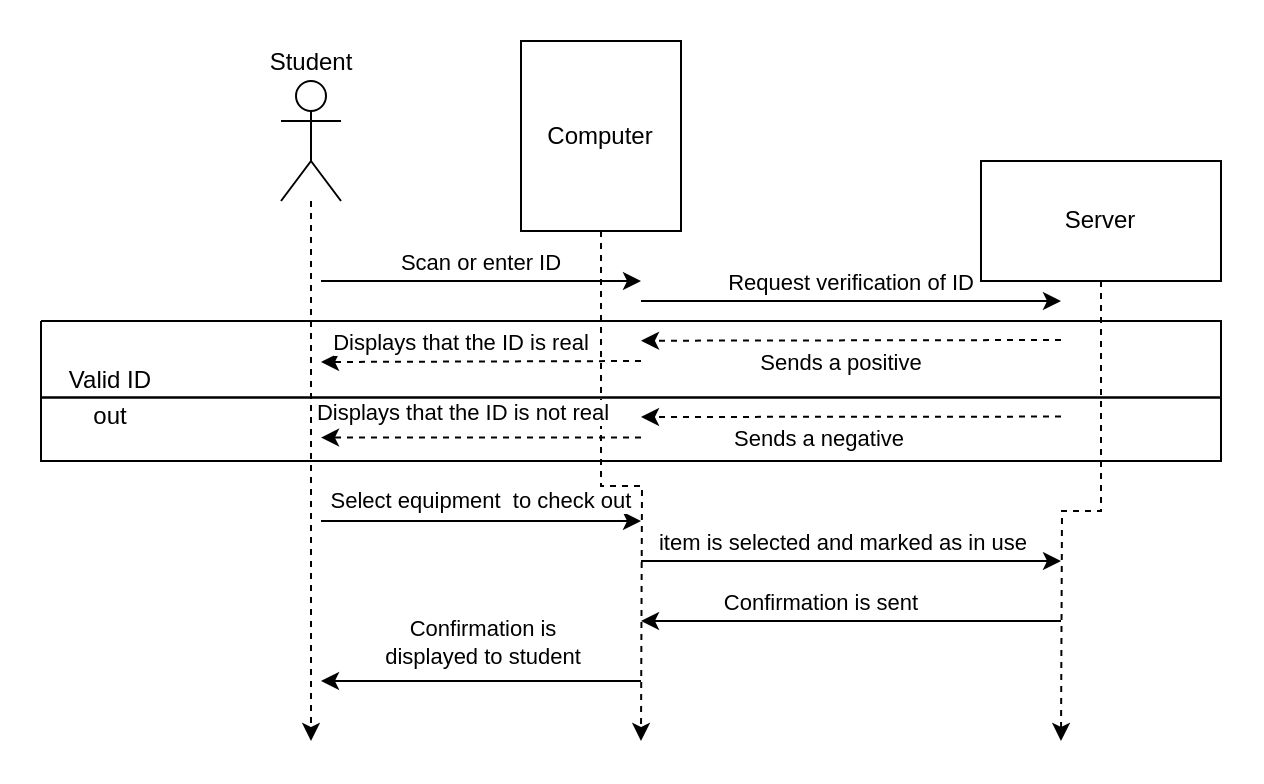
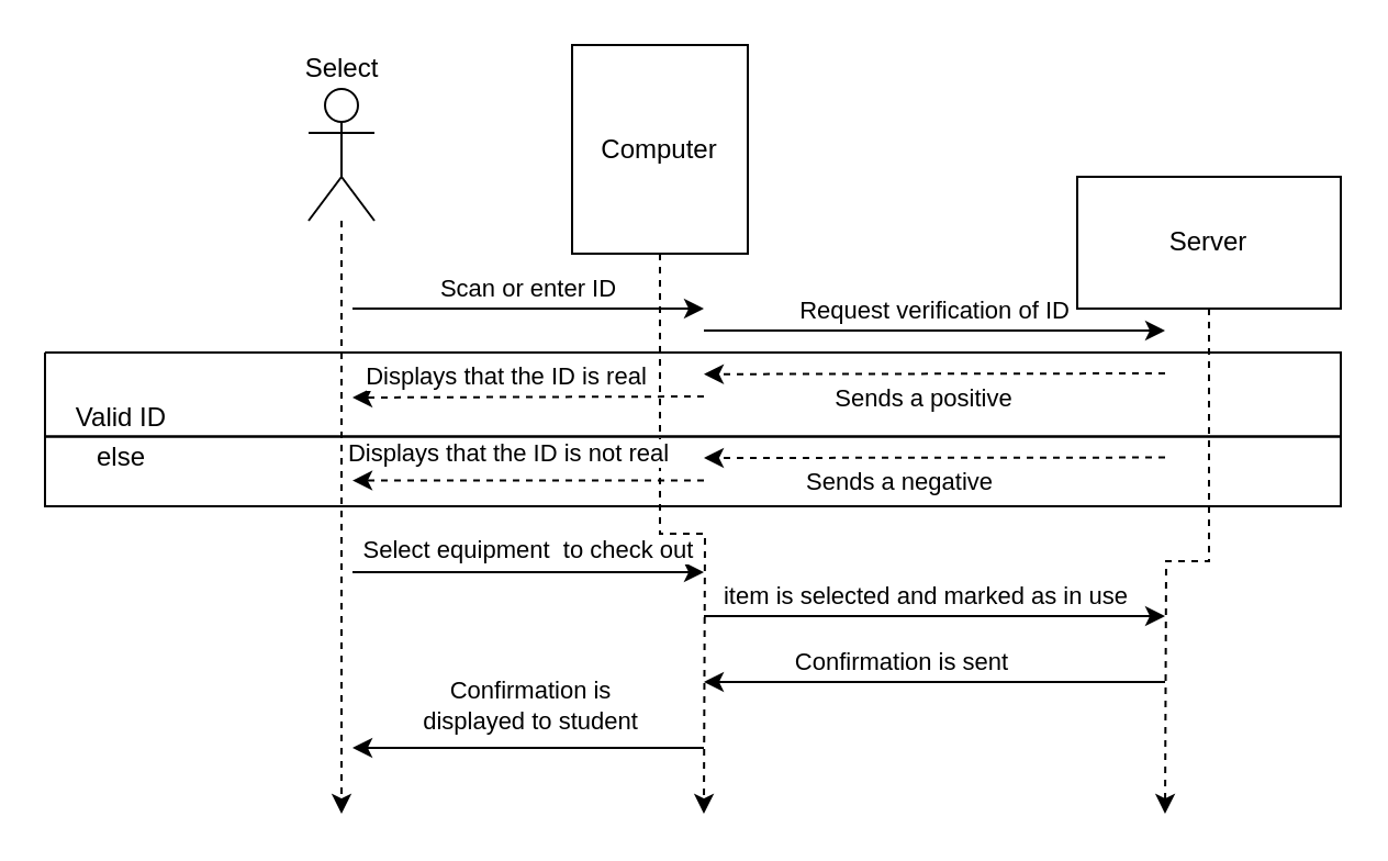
  <mxCell id="0" />
  <mxCell id="1" parent="0" />
  <mxCell id="2" value="" style="edgeStyle=orthogonalEdgeStyle;rounded=0;orthogonalLoop=1;jettySize=auto;html=1;dashed=1;" parent="1" source="3" edge="1"><mxGeometry relative="1" as="geometry"><mxPoint x="155" y="370" as="targetPoint" /><Array as="points"><mxPoint x="155" y="370" /></Array></mxGeometry></mxCell>
- <mxCell id="3" value="Student" style="shape=umlActor;verticalLabelPosition=top;verticalAlign=bottom;html=1;outlineConnect=0;labelPosition=center;align=center;" parent="1" vertex="1"><mxGeometry x="140" y="40" width="30" height="60" as="geometry" /></mxCell>
+ <mxCell id="3" value="Select" style="shape=umlActor;verticalLabelPosition=top;verticalAlign=bottom;html=1;outlineConnect=0;labelPosition=center;align=center;" parent="1" vertex="1"><mxGeometry x="140" y="40" width="30" height="60" as="geometry" /></mxCell>
  <mxCell id="4" style="edgeStyle=orthogonalEdgeStyle;rounded=0;orthogonalLoop=1;jettySize=auto;html=1;exitX=0.5;exitY=1;exitDx=0;exitDy=0;dashed=1;" parent="1" source="5" edge="1"><mxGeometry relative="1" as="geometry"><mxPoint x="320" y="370" as="targetPoint" /></mxGeometry></mxCell>
  <mxCell id="5" value="Computer" style="rounded=0;whiteSpace=wrap;html=1;" parent="1" vertex="1"><mxGeometry x="260" y="20" width="80" height="95" as="geometry" /></mxCell>
  <mxCell id="6" style="edgeStyle=orthogonalEdgeStyle;rounded=0;orthogonalLoop=1;jettySize=auto;html=1;exitX=0.5;exitY=1;exitDx=0;exitDy=0;dashed=1;" parent="1" source="7" edge="1"><mxGeometry relative="1" as="geometry"><mxPoint x="530" y="370" as="targetPoint" /></mxGeometry></mxCell>
  <mxCell id="7" value="Server" style="rounded=0;whiteSpace=wrap;html=1;" parent="1" vertex="1"><mxGeometry x="490" y="80" width="120" height="60" as="geometry" /></mxCell>
  <mxCell id="8" value="" style="swimlane;html=1;childLayout=stackLayout;resizeParent=1;resizeParentMax=0;horizontal=1;startSize=0;horizontalStack=0;" parent="1" vertex="1"><mxGeometry x="20" y="160" width="590" height="70" as="geometry" /></mxCell>
  <mxCell id="9" value="" style="swimlane;html=1;startSize=0;horizontal=0;" parent="8" vertex="1"><mxGeometry width="590" height="38.29" as="geometry" /></mxCell>
  <mxCell id="10" value="Valid ID" style="text;html=1;strokeColor=none;fillColor=none;align=center;verticalAlign=middle;whiteSpace=wrap;rounded=0;" parent="9" vertex="1"><mxGeometry x="10" y="20" width="50" height="20" as="geometry" /></mxCell>
  <mxCell id="11" value="" style="endArrow=classic;html=1;dashed=1;" parent="9" edge="1"><mxGeometry width="50" height="50" relative="1" as="geometry"><mxPoint x="300" y="20" as="sourcePoint" /><mxPoint x="140" y="20.5" as="targetPoint" /></mxGeometry></mxCell>
  <mxCell id="12" value="Displays that the ID is real" style="edgeLabel;html=1;align=center;verticalAlign=middle;resizable=0;points=[];" parent="11" vertex="1" connectable="0"><mxGeometry x="0.225" y="-1" relative="1" as="geometry"><mxPoint x="8" y="-9" as="offset" /></mxGeometry></mxCell>
  <mxCell id="13" value="" style="endArrow=classic;html=1;dashed=1;" edge="1" parent="9"><mxGeometry width="50" height="50" relative="1" as="geometry"><mxPoint x="510" y="9.5" as="sourcePoint" /><mxPoint x="300" y="9.86" as="targetPoint" /></mxGeometry></mxCell>
  <mxCell id="14" value="Sends a positive" style="edgeLabel;html=1;align=center;verticalAlign=middle;resizable=0;points=[];" vertex="1" connectable="0" parent="13"><mxGeometry x="0.225" y="-1" relative="1" as="geometry"><mxPoint x="19" y="12.14" as="offset" /></mxGeometry></mxCell>
  <mxCell id="15" value="" style="swimlane;html=1;startSize=0;horizontal=0;" parent="8" vertex="1"><mxGeometry y="38.29" width="590" height="31.71" as="geometry" /></mxCell>
- <mxCell id="16" value="out" style="text;html=1;strokeColor=none;fillColor=none;align=center;verticalAlign=middle;whiteSpace=wrap;rounded=0;" parent="15" vertex="1"><mxGeometry x="15" y="-2.132e-14" width="40" height="20" as="geometry" /></mxCell>
+ <mxCell id="16" value="else" style="text;html=1;strokeColor=none;fillColor=none;align=center;verticalAlign=middle;whiteSpace=wrap;rounded=0;" parent="15" vertex="1"><mxGeometry x="15" y="-2.132e-14" width="40" height="20" as="geometry" /></mxCell>
  <mxCell id="17" value="" style="endArrow=classic;html=1;labelPosition=center;verticalLabelPosition=top;align=center;verticalAlign=bottom;dashed=1;" parent="15" edge="1"><mxGeometry width="50" height="50" relative="1" as="geometry"><mxPoint x="300" y="20" as="sourcePoint" /><mxPoint x="140" y="20" as="targetPoint" /></mxGeometry></mxCell>
  <mxCell id="18" value="Displays that the ID is not real" style="edgeLabel;html=1;align=center;verticalAlign=bottom;resizable=0;points=[];labelPosition=center;verticalLabelPosition=top;" parent="17" vertex="1" connectable="0"><mxGeometry x="0.338" y="2" relative="1" as="geometry"><mxPoint x="17" y="-6.14" as="offset" /></mxGeometry></mxCell>
  <mxCell id="19" value="" style="endArrow=classic;html=1;dashed=1;" edge="1" parent="15"><mxGeometry width="50" height="50" relative="1" as="geometry"><mxPoint x="510" y="9.5" as="sourcePoint" /><mxPoint x="300" y="9.71" as="targetPoint" /></mxGeometry></mxCell>
  <mxCell id="20" value="Sends a negative" style="edgeLabel;html=1;align=center;verticalAlign=middle;resizable=0;points=[];" vertex="1" connectable="0" parent="19"><mxGeometry x="0.225" y="-1" relative="1" as="geometry"><mxPoint x="8" y="11.19" as="offset" /></mxGeometry></mxCell>
  <mxCell id="21" value="Scan or enter ID" style="endArrow=classic;html=1;labelPosition=center;verticalLabelPosition=top;align=center;verticalAlign=bottom;" parent="1" edge="1"><mxGeometry width="50" height="50" relative="1" as="geometry"><mxPoint x="160" y="140" as="sourcePoint" /><mxPoint x="320" y="140" as="targetPoint" /></mxGeometry></mxCell>
  <mxCell id="22" value="Select equipment&amp;nbsp; to check out" style="endArrow=classic;html=1;" parent="1" edge="1"><mxGeometry y="10" width="50" height="50" relative="1" as="geometry"><mxPoint x="160" y="260" as="sourcePoint" /><mxPoint x="320" y="260" as="targetPoint" /><mxPoint as="offset" /></mxGeometry></mxCell>
  <mxCell id="23" value="" style="endArrow=classic;html=1;" parent="1" edge="1"><mxGeometry width="50" height="50" relative="1" as="geometry"><mxPoint x="320" y="280" as="sourcePoint" /><mxPoint x="530" y="280" as="targetPoint" /></mxGeometry></mxCell>
  <mxCell id="24" value="item is selected and marked as in use" style="edgeLabel;html=1;align=center;verticalAlign=middle;resizable=0;points=[];" parent="23" vertex="1" connectable="0"><mxGeometry x="-0.181" y="-1" relative="1" as="geometry"><mxPoint x="14" y="-11" as="offset" /></mxGeometry></mxCell>
  <mxCell id="25" value="" style="endArrow=classic;html=1;" parent="1" edge="1"><mxGeometry width="50" height="50" relative="1" as="geometry"><mxPoint x="530" y="310" as="sourcePoint" /><mxPoint x="320" y="310" as="targetPoint" /></mxGeometry></mxCell>
  <mxCell id="26" value="Confirmation is sent" style="edgeLabel;html=1;align=center;verticalAlign=middle;resizable=0;points=[];" parent="25" vertex="1" connectable="0"><mxGeometry x="0.152" y="-3" relative="1" as="geometry"><mxPoint y="-7" as="offset" /></mxGeometry></mxCell>
  <mxCell id="27" value="" style="endArrow=classic;html=1;" parent="1" edge="1"><mxGeometry width="50" height="50" relative="1" as="geometry"><mxPoint x="320" y="340" as="sourcePoint" /><mxPoint x="160" y="340" as="targetPoint" /></mxGeometry></mxCell>
  <mxCell id="28" value="Confirmation is &lt;br&gt;displayed to student" style="edgeLabel;html=1;align=center;verticalAlign=middle;resizable=0;points=[];" parent="27" vertex="1" connectable="0"><mxGeometry x="0.138" relative="1" as="geometry"><mxPoint x="11" y="-20" as="offset" /></mxGeometry></mxCell>
  <mxCell id="29" value="Request verification of ID" style="endArrow=classic;html=1;labelPosition=center;verticalLabelPosition=top;align=center;verticalAlign=bottom;" edge="1" parent="1"><mxGeometry width="50" height="50" relative="1" as="geometry"><mxPoint x="320" y="150" as="sourcePoint" /><mxPoint x="530" y="150" as="targetPoint" /></mxGeometry></mxCell>
